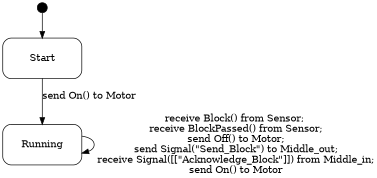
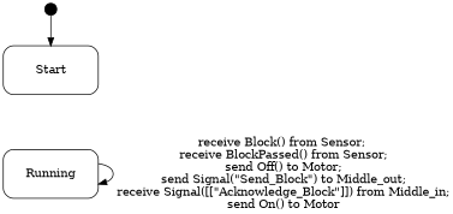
  digraph {
    compound=true
    rank=LR
    node [shape=Mrecord]
    Start_extra [height=0.2 shape=point]
    Start [height=0.8 width=1.6]
    Running [height=0.8 width=1.6]
    Start_extra -> Start
-   Start -> Running [label="send On() to Motor"]
    Running -> Running [label="receive Block() from Sensor;\n receive BlockPassed() from Sensor;\n send Off() to Motor;\n send Signal(\"Send_Block\") to Middle_out;\n receive Signal([[\"Acknowledge_Block\"]]) from Middle_in;\n send On() to Motor"]
  }
